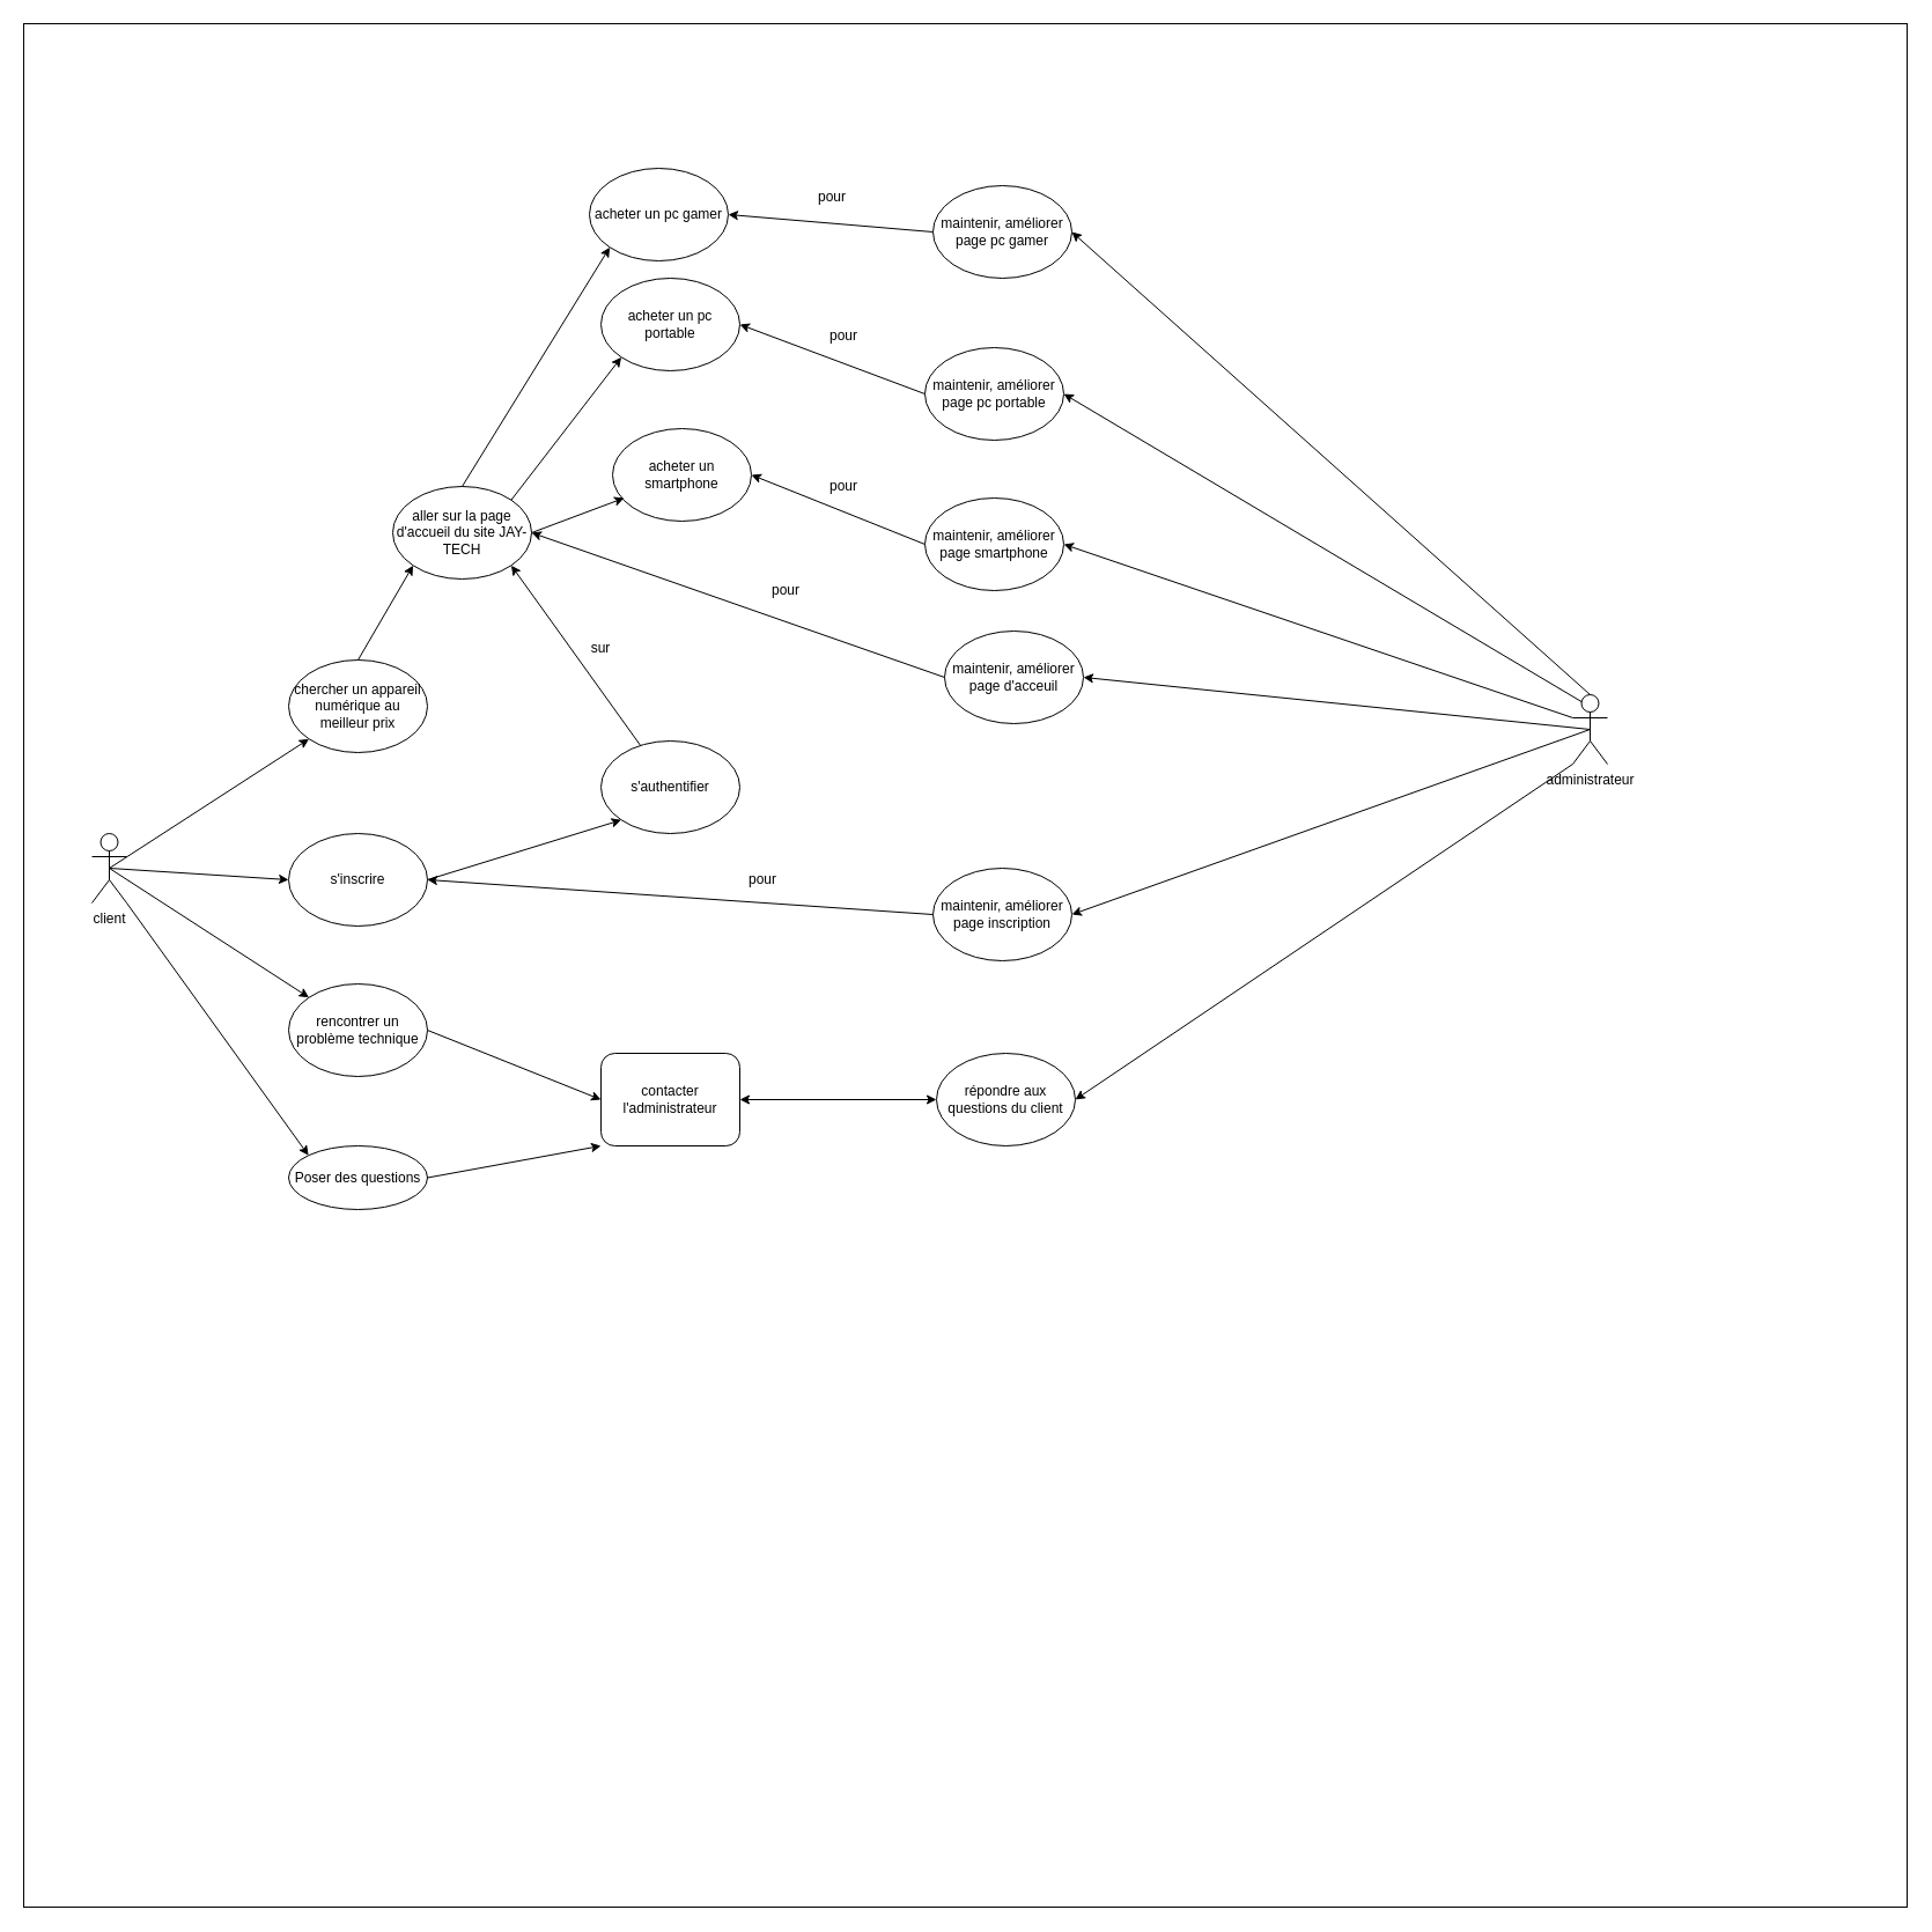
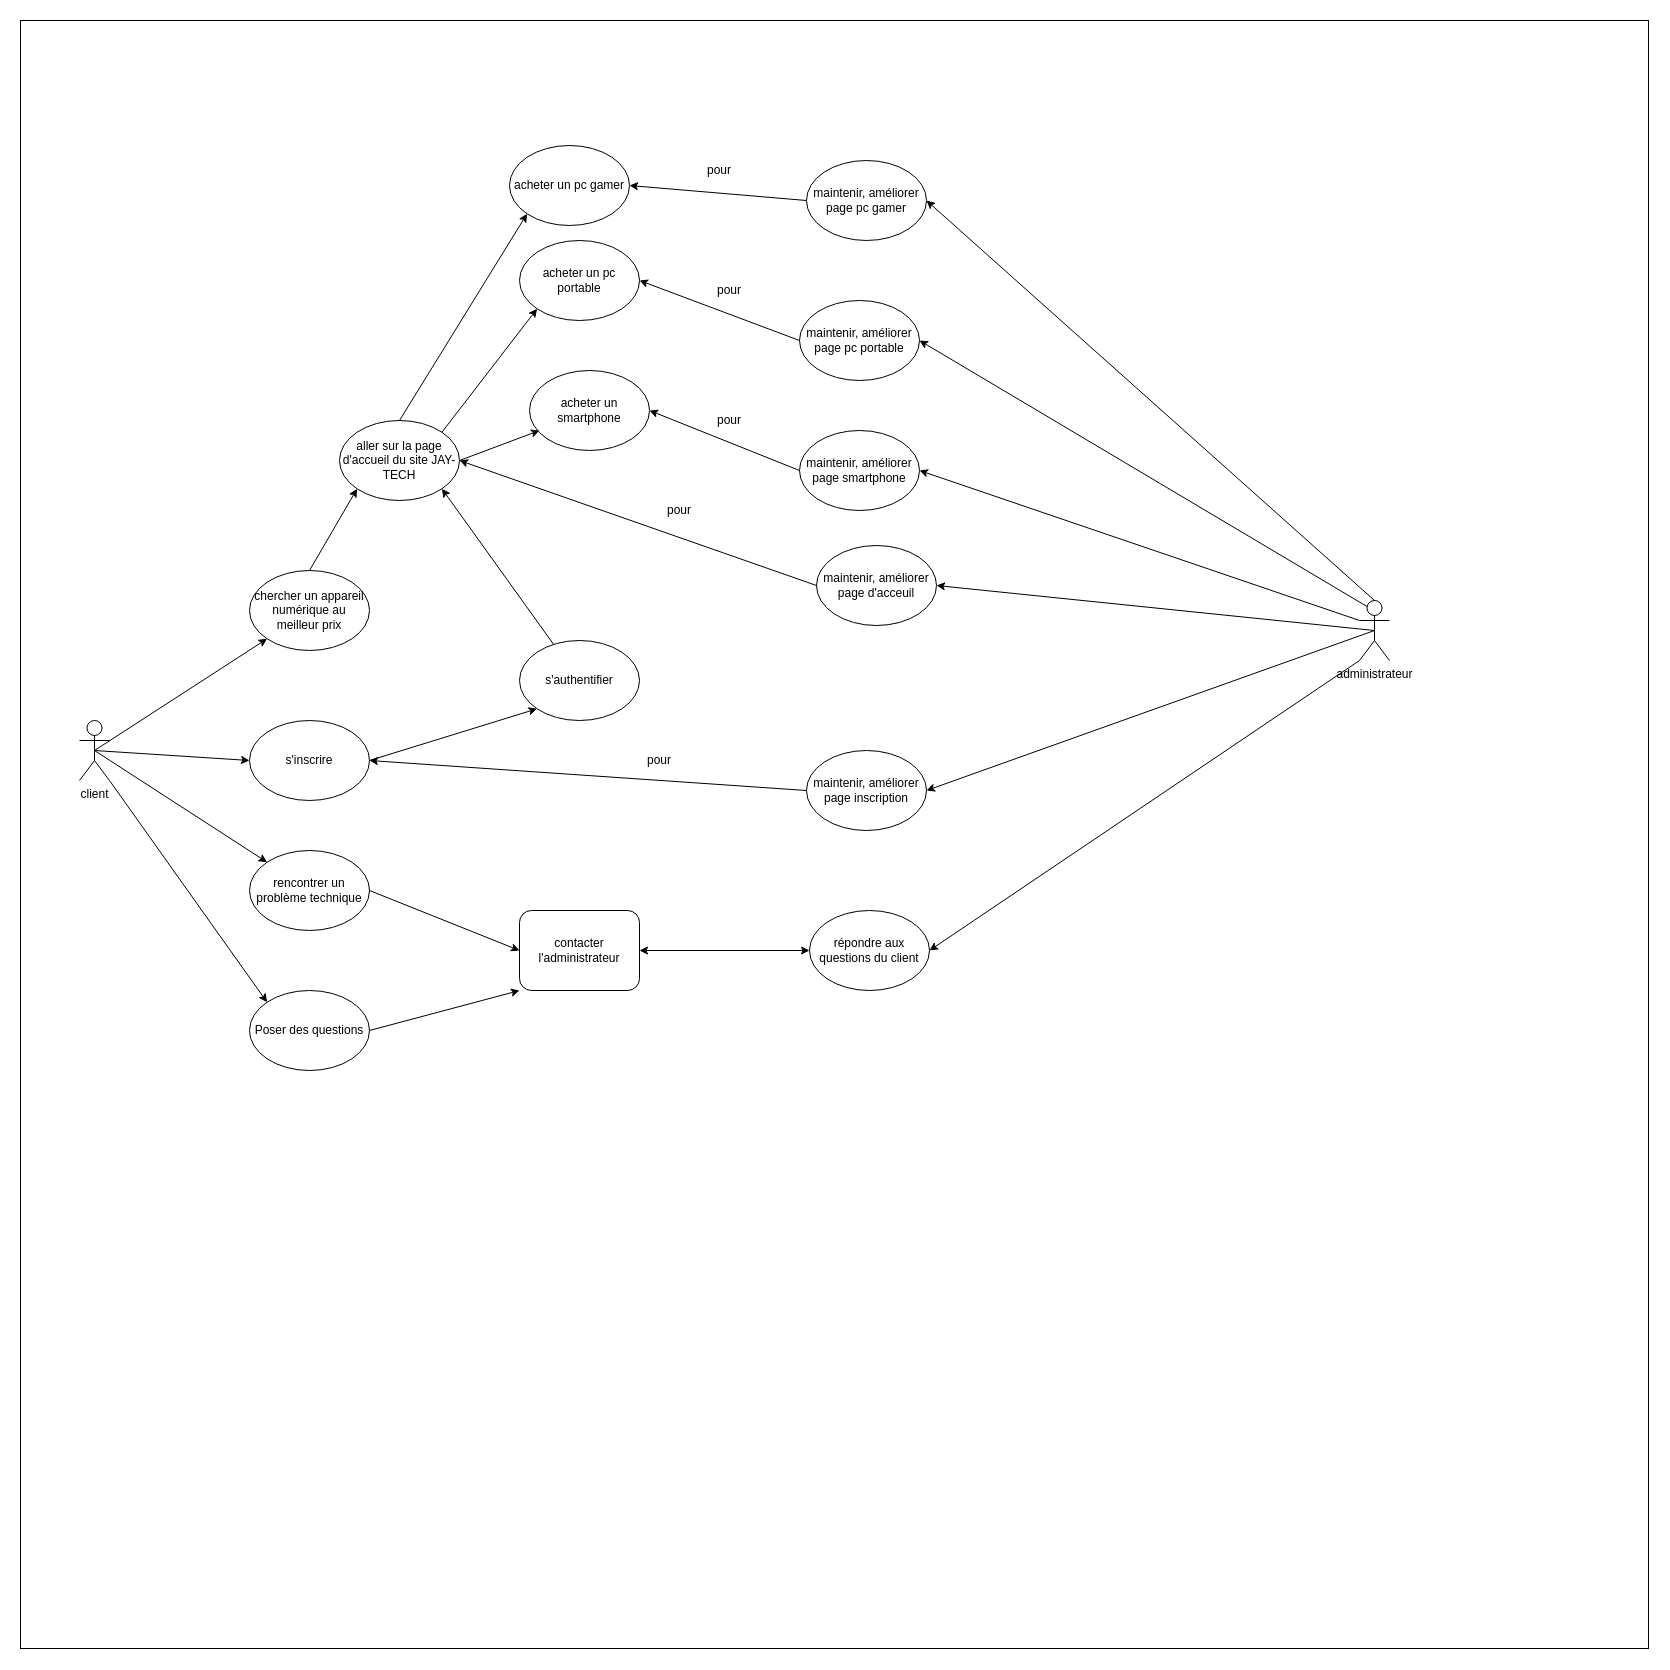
  <mxCell id="0" style=";html=1;" />
  <mxCell id="1" style=";html=1;" parent="0" />
  <mxCell id="2" value="" style="whiteSpace=wrap;html=1;aspect=fixed;" vertex="1" parent="1"><mxGeometry x="20" y="20" width="1628" height="1628" as="geometry" /></mxCell>
  <mxCell id="3" value="client" style="shape=umlActor;verticalLabelPosition=bottom;verticalAlign=top;html=1;outlineConnect=0;" vertex="1" parent="1"><mxGeometry x="79" y="720" width="30" height="60" as="geometry" /></mxCell>
  <mxCell id="4" value="aller sur la page d'accueil du site JAY-TECH" style="ellipse;whiteSpace=wrap;html=1;" vertex="1" parent="1"><mxGeometry x="339" y="420" width="120" height="80" as="geometry" /></mxCell>
  <mxCell id="5" value="s'inscrire" style="ellipse;whiteSpace=wrap;html=1;" vertex="1" parent="1"><mxGeometry x="249" y="720" width="120" height="80" as="geometry" /></mxCell>
  <mxCell id="6" value="rencontrer un problème technique" style="ellipse;whiteSpace=wrap;html=1;" vertex="1" parent="1"><mxGeometry x="249" y="850" width="120" height="80" as="geometry" /></mxCell>
- <mxCell id="7" value="Poser des questions" style="ellipse;whiteSpace=wrap;html=1;" vertex="1" parent="1"><mxGeometry x="249" y="990" width="120" height="55" as="geometry" /></mxCell>
+ <mxCell id="7" value="Poser des questions" style="ellipse;whiteSpace=wrap;html=1;" vertex="1" parent="1"><mxGeometry x="249" y="990" width="120" height="80" as="geometry" /></mxCell>
  <mxCell id="8" value="" style="endArrow=classic;html=1;entryX=0;entryY=1;entryDx=0;entryDy=0;exitX=0.5;exitY=0.5;exitDx=0;exitDy=0;exitPerimeter=0;" edge="1" parent="1" source="3" target="28"><mxGeometry width="50" height="50" relative="1" as="geometry"><mxPoint x="159" y="720" as="sourcePoint" /><mxPoint x="209" y="670" as="targetPoint" /></mxGeometry></mxCell>
  <mxCell id="9" value="" style="endArrow=classic;html=1;entryX=0;entryY=0.5;entryDx=0;entryDy=0;exitX=0.5;exitY=0.5;exitDx=0;exitDy=0;exitPerimeter=0;" edge="1" parent="1" source="3" target="5"><mxGeometry width="50" height="50" relative="1" as="geometry"><mxPoint x="159" y="760" as="sourcePoint" /><mxPoint x="249" y="780" as="targetPoint" /></mxGeometry></mxCell>
  <mxCell id="10" value="" style="endArrow=classic;html=1;entryX=0;entryY=0;entryDx=0;entryDy=0;exitX=0.5;exitY=0.5;exitDx=0;exitDy=0;exitPerimeter=0;" edge="1" parent="1" source="3" target="6"><mxGeometry width="50" height="50" relative="1" as="geometry"><mxPoint x="159" y="800" as="sourcePoint" /><mxPoint x="229" y="770" as="targetPoint" /></mxGeometry></mxCell>
  <mxCell id="11" value="" style="endArrow=classic;html=1;exitX=1;exitY=1;exitDx=0;exitDy=0;exitPerimeter=0;entryX=0;entryY=0;entryDx=0;entryDy=0;" edge="1" parent="1" source="3" target="7"><mxGeometry width="50" height="50" relative="1" as="geometry"><mxPoint x="149" y="960" as="sourcePoint" /><mxPoint x="199" y="910" as="targetPoint" /></mxGeometry></mxCell>
  <mxCell id="12" value="acheter un pc gamer" style="ellipse;whiteSpace=wrap;html=1;" vertex="1" parent="1"><mxGeometry x="509" y="145" width="120" height="80" as="geometry" /></mxCell>
  <mxCell id="13" value="acheter un pc portable" style="ellipse;whiteSpace=wrap;html=1;" vertex="1" parent="1"><mxGeometry x="519" y="240" width="120" height="80" as="geometry" /></mxCell>
  <mxCell id="14" value="acheter un smartphone" style="ellipse;whiteSpace=wrap;html=1;" vertex="1" parent="1"><mxGeometry x="529" y="370" width="120" height="80" as="geometry" /></mxCell>
  <mxCell id="15" value="s'authentifier" style="ellipse;whiteSpace=wrap;html=1;" vertex="1" parent="1"><mxGeometry x="519" y="640" width="120" height="80" as="geometry" /></mxCell>
  <mxCell id="16" value="contacter l'administrateur" style="whiteSpace=wrap;html=1;rounded=1;" vertex="1" parent="1"><mxGeometry x="519" y="910" width="120" height="80" as="geometry" /></mxCell>
  <mxCell id="17" value="" style="endArrow=classic;html=1;entryX=0;entryY=1;entryDx=0;entryDy=0;exitX=1;exitY=0;exitDx=0;exitDy=0;" edge="1" parent="1" source="4" target="13"><mxGeometry width="50" height="50" relative="1" as="geometry"><mxPoint x="379" y="520" as="sourcePoint" /><mxPoint x="429" y="470" as="targetPoint" /></mxGeometry></mxCell>
  <mxCell id="18" value="" style="endArrow=classic;html=1;exitX=1;exitY=0.5;exitDx=0;exitDy=0;" edge="1" parent="1" source="4"><mxGeometry width="50" height="50" relative="1" as="geometry"><mxPoint x="999" y="740" as="sourcePoint" /><mxPoint x="539" y="430" as="targetPoint" /></mxGeometry></mxCell>
  <mxCell id="19" value="" style="endArrow=classic;html=1;entryX=0;entryY=1;entryDx=0;entryDy=0;exitX=1;exitY=0.5;exitDx=0;exitDy=0;" edge="1" parent="1" source="5" target="15"><mxGeometry width="50" height="50" relative="1" as="geometry"><mxPoint x="429" y="770" as="sourcePoint" /><mxPoint x="479" y="720" as="targetPoint" /></mxGeometry></mxCell>
  <mxCell id="20" value="" style="endArrow=classic;html=1;entryX=0;entryY=1;entryDx=0;entryDy=0;exitX=0.5;exitY=0;exitDx=0;exitDy=0;" edge="1" parent="1" source="4" target="12"><mxGeometry width="50" height="50" relative="1" as="geometry"><mxPoint x="309" y="420" as="sourcePoint" /><mxPoint x="359" y="370" as="targetPoint" /></mxGeometry></mxCell>
  <mxCell id="21" value="" style="endArrow=classic;html=1;exitX=1;exitY=0.5;exitDx=0;exitDy=0;entryX=0;entryY=0.5;entryDx=0;entryDy=0;" edge="1" parent="1" source="6" target="16"><mxGeometry width="50" height="50" relative="1" as="geometry"><mxPoint x="999" y="860" as="sourcePoint" /><mxPoint x="1049" y="810" as="targetPoint" /></mxGeometry></mxCell>
  <mxCell id="22" value="" style="endArrow=classic;html=1;exitX=1;exitY=0.5;exitDx=0;exitDy=0;entryX=0;entryY=1;entryDx=0;entryDy=0;" edge="1" parent="1" source="7" target="16"><mxGeometry width="50" height="50" relative="1" as="geometry"><mxPoint x="999" y="860" as="sourcePoint" /><mxPoint x="1049" y="810" as="targetPoint" /></mxGeometry></mxCell>
  <mxCell id="23" value="maintenir, améliorer page pc gamer" style="ellipse;whiteSpace=wrap;html=1;" vertex="1" parent="1"><mxGeometry x="806" y="160" width="120" height="80" as="geometry" /></mxCell>
  <mxCell id="24" value="maintenir, améliorer page pc portable" style="ellipse;whiteSpace=wrap;html=1;" vertex="1" parent="1"><mxGeometry x="799" y="300" width="120" height="80" as="geometry" /></mxCell>
  <mxCell id="25" value="maintenir, améliorer page smartphone" style="ellipse;whiteSpace=wrap;html=1;" vertex="1" parent="1"><mxGeometry x="799" y="430" width="120" height="80" as="geometry" /></mxCell>
  <mxCell id="26" value="maintenir, améliorer page d'acceuil" style="ellipse;whiteSpace=wrap;html=1;" vertex="1" parent="1"><mxGeometry x="816" y="545" width="120" height="80" as="geometry" /></mxCell>
  <mxCell id="27" value="" style="endArrow=classic;html=1;entryX=1;entryY=1;entryDx=0;entryDy=0;" edge="1" parent="1" source="15" target="4"><mxGeometry width="50" height="50" relative="1" as="geometry"><mxPoint x="389" y="690" as="sourcePoint" /><mxPoint x="439" y="640" as="targetPoint" /></mxGeometry></mxCell>
  <mxCell id="28" value="chercher un appareil numérique au meilleur prix" style="ellipse;whiteSpace=wrap;html=1;" vertex="1" parent="1"><mxGeometry x="249" y="570" width="120" height="80" as="geometry" /></mxCell>
  <mxCell id="29" value="" style="endArrow=classic;html=1;entryX=0;entryY=1;entryDx=0;entryDy=0;exitX=0.5;exitY=0;exitDx=0;exitDy=0;" edge="1" parent="1" source="28" target="4"><mxGeometry width="50" height="50" relative="1" as="geometry"><mxPoint x="279" y="550" as="sourcePoint" /><mxPoint x="329" y="500" as="targetPoint" /></mxGeometry></mxCell>
  <mxCell id="30" value="maintenir, améliorer page inscription" style="ellipse;whiteSpace=wrap;html=1;" vertex="1" parent="1"><mxGeometry x="806" y="750" width="120" height="80" as="geometry" /></mxCell>
  <mxCell id="31" value="répondre aux questions du client" style="ellipse;whiteSpace=wrap;html=1;" vertex="1" parent="1"><mxGeometry x="809" y="910" width="120" height="80" as="geometry" /></mxCell>
  <mxCell id="32" value="" style="endArrow=classic;html=1;exitX=0;exitY=0.5;exitDx=0;exitDy=0;entryX=1;entryY=0.5;entryDx=0;entryDy=0;" edge="1" parent="1" source="30" target="5"><mxGeometry width="50" height="50" relative="1" as="geometry"><mxPoint x="559" y="790" as="sourcePoint" /><mxPoint x="609" y="740" as="targetPoint" /></mxGeometry></mxCell>
  <mxCell id="33" value="" style="endArrow=classic;html=1;exitX=0;exitY=0.5;exitDx=0;exitDy=0;entryX=1;entryY=0.5;entryDx=0;entryDy=0;" edge="1" parent="1" source="26" target="4"><mxGeometry width="50" height="50" relative="1" as="geometry"><mxPoint x="629" y="570" as="sourcePoint" /><mxPoint x="679" y="520" as="targetPoint" /></mxGeometry></mxCell>
  <mxCell id="34" value="" style="endArrow=classic;html=1;exitX=0;exitY=0.5;exitDx=0;exitDy=0;entryX=1;entryY=0.5;entryDx=0;entryDy=0;" edge="1" parent="1" source="25" target="14"><mxGeometry width="50" height="50" relative="1" as="geometry"><mxPoint x="689" y="460" as="sourcePoint" /><mxPoint x="739" y="410" as="targetPoint" /></mxGeometry></mxCell>
  <mxCell id="35" value="" style="endArrow=classic;html=1;exitX=0;exitY=0.5;exitDx=0;exitDy=0;entryX=1;entryY=0.5;entryDx=0;entryDy=0;" edge="1" parent="1" source="24" target="13"><mxGeometry width="50" height="50" relative="1" as="geometry"><mxPoint x="689" y="340" as="sourcePoint" /><mxPoint x="739" y="290" as="targetPoint" /></mxGeometry></mxCell>
  <mxCell id="36" value="" style="endArrow=classic;html=1;entryX=1;entryY=0.5;entryDx=0;entryDy=0;exitX=0;exitY=0.5;exitDx=0;exitDy=0;" edge="1" parent="1" source="23" target="12"><mxGeometry width="50" height="50" relative="1" as="geometry"><mxPoint x="699" y="420" as="sourcePoint" /><mxPoint x="749" y="370" as="targetPoint" /></mxGeometry></mxCell>
  <mxCell id="37" value="pour" style="text;html=1;strokeColor=none;fillColor=none;align=center;verticalAlign=middle;whiteSpace=wrap;rounded=0;" vertex="1" parent="1"><mxGeometry x="699" y="160" width="40" height="20" as="geometry" /></mxCell>
  <mxCell id="38" value="pour" style="text;html=1;strokeColor=none;fillColor=none;align=center;verticalAlign=middle;whiteSpace=wrap;rounded=0;" vertex="1" parent="1"><mxGeometry x="709" y="280" width="40" height="20" as="geometry" /></mxCell>
  <mxCell id="39" value="pour" style="text;html=1;strokeColor=none;fillColor=none;align=center;verticalAlign=middle;whiteSpace=wrap;rounded=0;" vertex="1" parent="1"><mxGeometry x="659" y="500" width="40" height="20" as="geometry" /></mxCell>
  <mxCell id="40" value="pour" style="text;html=1;strokeColor=none;fillColor=none;align=center;verticalAlign=middle;whiteSpace=wrap;rounded=0;" vertex="1" parent="1"><mxGeometry x="709" y="410" width="40" height="20" as="geometry" /></mxCell>
  <mxCell id="41" value="pour" style="text;html=1;strokeColor=none;fillColor=none;align=center;verticalAlign=middle;whiteSpace=wrap;rounded=0;" vertex="1" parent="1"><mxGeometry x="639" y="750" width="40" height="20" as="geometry" /></mxCell>
- <mxCell id="42" value="sur" style="text;html=1;strokeColor=none;fillColor=none;align=center;verticalAlign=middle;whiteSpace=wrap;rounded=0;" vertex="1" parent="1"><mxGeometry x="499" y="550" width="40" height="20" as="geometry" /></mxCell>
  <mxCell id="43" value="administrateur" style="shape=umlActor;verticalLabelPosition=bottom;verticalAlign=top;html=1;outlineConnect=0;" vertex="1" parent="1"><mxGeometry x="1359" y="600" width="30" height="60" as="geometry" /></mxCell>
  <mxCell id="44" value="" style="endArrow=classic;html=1;exitX=0.5;exitY=0;exitDx=0;exitDy=0;exitPerimeter=0;entryX=1;entryY=0.5;entryDx=0;entryDy=0;" edge="1" parent="1" source="43" target="23"><mxGeometry width="50" height="50" relative="1" as="geometry"><mxPoint x="1209" y="500" as="sourcePoint" /><mxPoint x="1259" y="450" as="targetPoint" /></mxGeometry></mxCell>
  <mxCell id="45" value="" style="endArrow=classic;html=1;exitX=0.25;exitY=0.1;exitDx=0;exitDy=0;exitPerimeter=0;entryX=1;entryY=0.5;entryDx=0;entryDy=0;" edge="1" parent="1" source="43" target="24"><mxGeometry width="50" height="50" relative="1" as="geometry"><mxPoint x="819" y="660" as="sourcePoint" /><mxPoint x="869" y="610" as="targetPoint" /></mxGeometry></mxCell>
  <mxCell id="46" value="" style="endArrow=classic;html=1;exitX=0;exitY=0.333;exitDx=0;exitDy=0;exitPerimeter=0;entryX=1;entryY=0.5;entryDx=0;entryDy=0;" edge="1" parent="1" source="43" target="25"><mxGeometry width="50" height="50" relative="1" as="geometry"><mxPoint x="989" y="690" as="sourcePoint" /><mxPoint x="1039" y="640" as="targetPoint" /></mxGeometry></mxCell>
  <mxCell id="47" value="" style="endArrow=classic;html=1;exitX=0.5;exitY=0.5;exitDx=0;exitDy=0;exitPerimeter=0;entryX=1;entryY=0.5;entryDx=0;entryDy=0;" edge="1" parent="1" source="43" target="26"><mxGeometry width="50" height="50" relative="1" as="geometry"><mxPoint x="1059" y="720" as="sourcePoint" /><mxPoint x="1109" y="670" as="targetPoint" /></mxGeometry></mxCell>
  <mxCell id="48" value="" style="endArrow=classic;html=1;exitX=0.5;exitY=0.5;exitDx=0;exitDy=0;exitPerimeter=0;entryX=1;entryY=0.5;entryDx=0;entryDy=0;" edge="1" parent="1" source="43" target="30"><mxGeometry width="50" height="50" relative="1" as="geometry"><mxPoint x="1019" y="780" as="sourcePoint" /><mxPoint x="1069" y="730" as="targetPoint" /></mxGeometry></mxCell>
  <mxCell id="49" value="" style="endArrow=classic;html=1;exitX=0;exitY=1;exitDx=0;exitDy=0;exitPerimeter=0;entryX=1;entryY=0.5;entryDx=0;entryDy=0;" edge="1" parent="1" source="43" target="31"><mxGeometry width="50" height="50" relative="1" as="geometry"><mxPoint x="1049" y="890" as="sourcePoint" /><mxPoint x="1099" y="840" as="targetPoint" /></mxGeometry></mxCell>
  <mxCell id="50" value="" style="endArrow=classic;startArrow=classic;html=1;entryX=0;entryY=0.5;entryDx=0;entryDy=0;exitX=1;exitY=0.5;exitDx=0;exitDy=0;" edge="1" parent="1" source="16" target="31"><mxGeometry width="50" height="50" relative="1" as="geometry"><mxPoint x="699" y="990" as="sourcePoint" /><mxPoint x="749" y="940" as="targetPoint" /></mxGeometry></mxCell>
